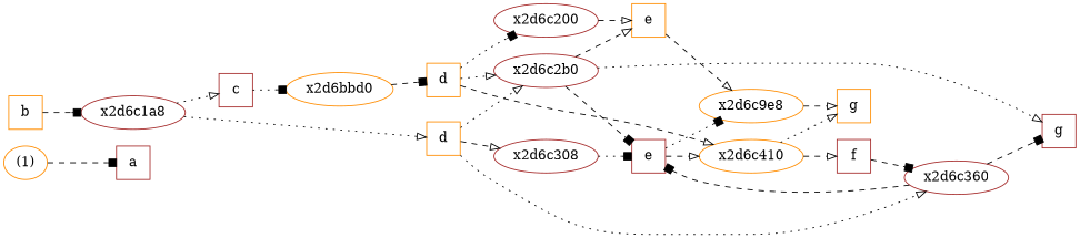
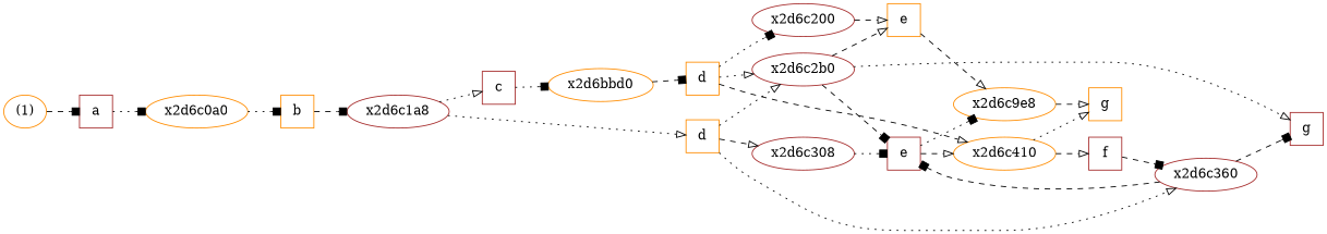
  digraph {
    rankdir=LR
    node [color=brown]
    edge [arrowhead=onormal style=dashed]
    n1 [label=a shape=box width=0.5]
+   x2d6c0a0 [color=darkorange width=0.5]
    n3 [color=darkorange label=b shape=box width=0.5]
    x2d6c1a8 [width=0.5]
    n5 [label=c shape=box width=0.5]
    n6 [color=darkorange label=d shape=box width=0.5]
    x2d6bbd0 [color=darkorange width=0.5]
    n8 [color=darkorange label=d shape=box width=0.5]
    x2d6c200 [width=0.5]
    x2d6c2b0 [width=0.5]
    x2d6c410 [color=darkorange width=0.5]
    n12 [color=darkorange label=e shape=box width=0.5]
    n13 [label=e shape=box width=0.5]
    n14 [label=g shape=box width=0.5]
    n15 [label=f shape=box width=0.5]
    n16 [color=darkorange label=g shape=box width=0.5]
    x2d6c308 [width=0.5]
    x2d6c360 [width=0.5]
    x2d6c9e8 [color=darkorange width=0.5]
    n20 [color=darkorange label="(1)" width=0.5]
+   n1 -> x2d6c0a0 [arrowhead=box style=dotted]
+   x2d6c0a0 -> n3 [arrowhead=box style=dotted]
    n3 -> x2d6c1a8 [arrowhead=box]
    x2d6c1a8 -> n5 [style=dotted]
    x2d6c1a8 -> n6 [style=dotted]
    n5 -> x2d6bbd0 [arrowhead=box style=dotted]
    n6 -> x2d6c2b0 [style=dotted]
    n6 -> x2d6c308
    n6 -> x2d6c360 [style=dotted]
    x2d6bbd0 -> n8 [arrowhead=box]
    n8 -> x2d6c200 [arrowhead=box style=dotted]
    n8 -> x2d6c2b0 [style=dotted]
    n8 -> x2d6c410
    x2d6c200 -> n12
    x2d6c2b0 -> n12
    x2d6c2b0 -> n13 [arrowhead=box]
    x2d6c2b0 -> n14 [style=dotted]
    x2d6c410 -> n15
    x2d6c410 -> n16 [style=dotted]
    n12 -> x2d6c9e8
    n13 -> x2d6c410
    n13 -> x2d6c9e8 [arrowhead=box style=dotted]
    n15 -> x2d6c360 [arrowhead=box]
    x2d6c308 -> n13 [arrowhead=box style=dotted]
    x2d6c360 -> n13 [arrowhead=box]
    x2d6c360 -> n14 [arrowhead=box]
    x2d6c9e8 -> n16
    n20 -> n1 [arrowhead=box]
  }
